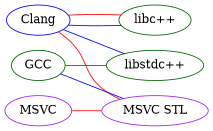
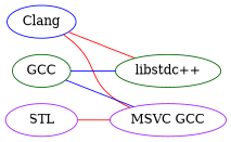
  graph {
    rankdir=LR
    node [color=darkgreen]
    edge [color=blue]
-   MSVC [color=purple]
-   "MSVC STL" [color=purple]
+   MSVC [color=purple label=STL]
+   "MSVC STL" [color=purple label="MSVC GCC"]
    Clang [color=blue]
-   "libc++"
    "libstdc++"
    GCC
    MSVC -- "MSVC STL" [color=red]
    Clang -- "MSVC STL" [color=red]
-   Clang -- "libc++"
-   Clang -- "libc++" [color=red]
-   Clang -- "libstdc++"
+   Clang -- "libstdc++" [color=red]
    GCC -- "MSVC STL"
-   GCC -- "libstdc++" [color=red]
+   GCC -- "libstdc++"
  }
